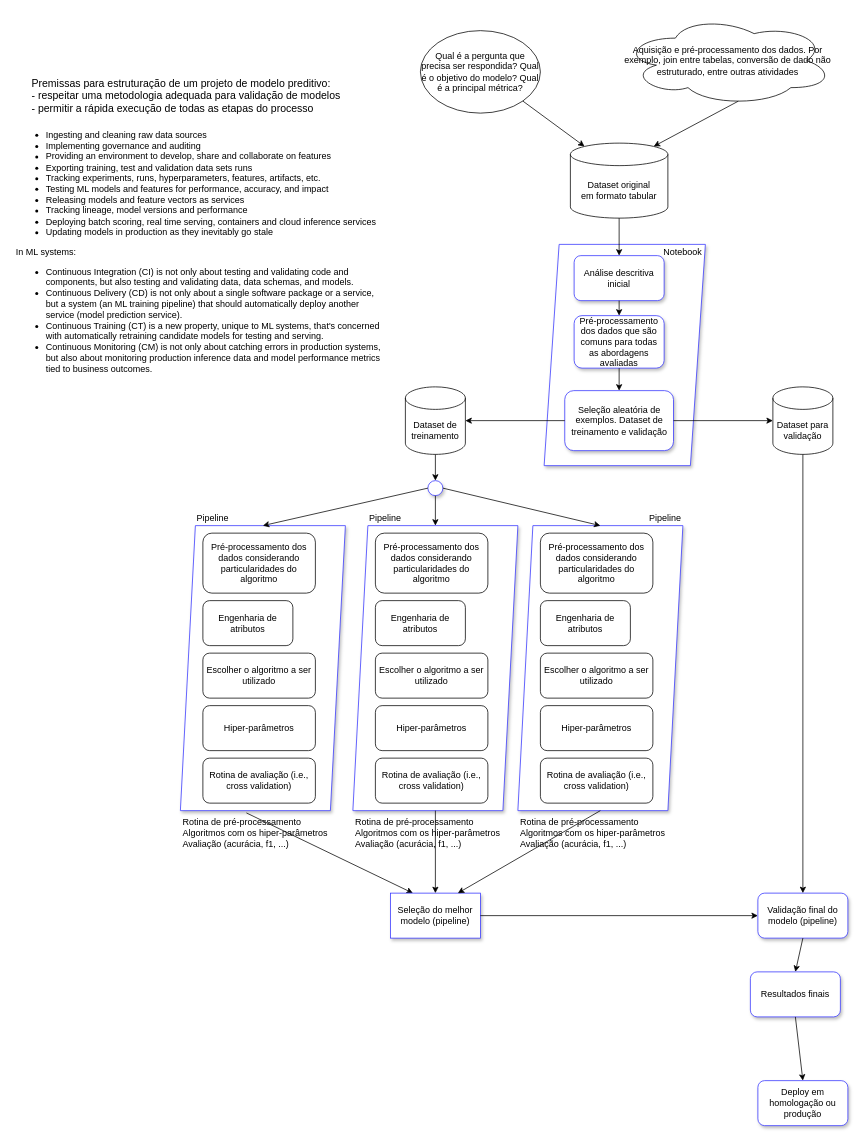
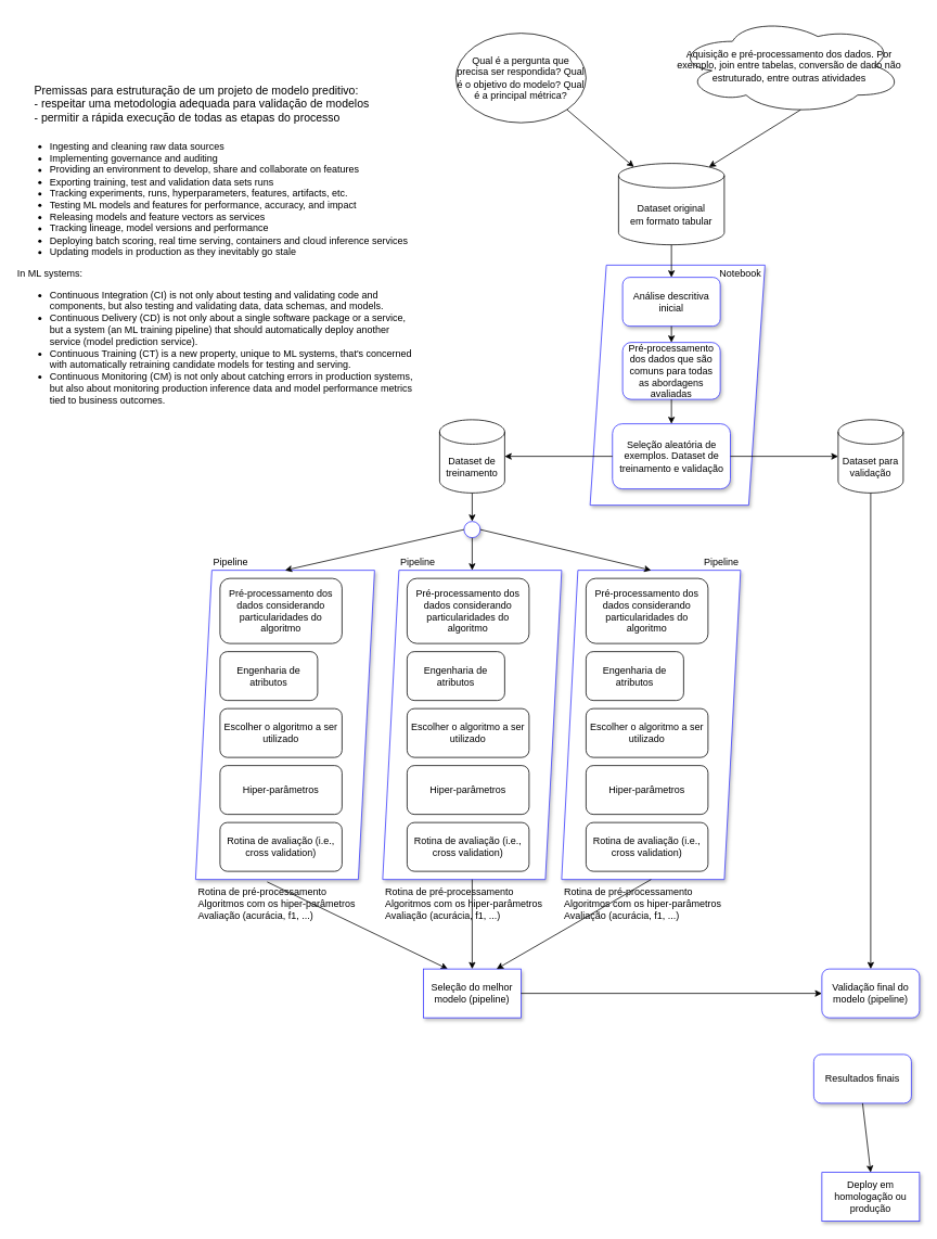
  <mxCell id="0" />
  <mxCell id="1" parent="0" />
  <mxCell id="2" value="" style="shape=parallelogram;perimeter=parallelogramPerimeter;whiteSpace=wrap;html=1;fixedSize=1;shadow=1;strokeColor=#3333FF;" parent="1" vertex="1"><mxGeometry x="725" y="325" width="215" height="295" as="geometry" /></mxCell>
- <mxCell id="3" value="Dataset original&lt;br&gt;em formato tabular" style="shape=cylinder3;whiteSpace=wrap;html=1;boundedLbl=1;backgroundOutline=1;size=15;" parent="1" vertex="1"><mxGeometry x="760" y="190" width="130" height="100" as="geometry" /></mxCell>
+ <mxCell id="3" value="Dataset original&lt;br&gt;em formato tabular" style="shape=cylinder3;whiteSpace=wrap;html=1;boundedLbl=1;backgroundOutline=1;size=15;" parent="1" vertex="1"><mxGeometry x="760" y="200" width="130" height="100" as="geometry" /></mxCell>
  <mxCell id="4" value="Seleção aleatória de exemplos. Dataset de treinamento e validação" style="rounded=1;whiteSpace=wrap;html=1;shadow=1;strokeColor=#3333FF;" parent="1" vertex="1"><mxGeometry x="752.5" y="520" width="145" height="80" as="geometry" /></mxCell>
  <mxCell id="5" value="Dataset para validação" style="shape=cylinder3;whiteSpace=wrap;html=1;boundedLbl=1;backgroundOutline=1;size=15;" parent="1" vertex="1"><mxGeometry x="1030" y="515" width="80" height="90" as="geometry" /></mxCell>
  <mxCell id="6" value="" style="endArrow=classic;html=1;entryX=0;entryY=0.5;entryDx=0;entryDy=0;entryPerimeter=0;" parent="1" source="4" target="5" edge="1"><mxGeometry width="50" height="50" relative="1" as="geometry"><mxPoint x="835" y="275" as="sourcePoint" /><mxPoint x="835" y="315" as="targetPoint" /></mxGeometry></mxCell>
  <mxCell id="7" value="Análise descritiva inicial" style="rounded=1;whiteSpace=wrap;html=1;shadow=1;strokeColor=#3333FF;" parent="1" vertex="1"><mxGeometry x="765" y="340" width="120" height="60" as="geometry" /></mxCell>
  <mxCell id="8" value="" style="endArrow=classic;html=1;exitX=0.5;exitY=1;exitDx=0;exitDy=0;exitPerimeter=0;" parent="1" source="3" target="7" edge="1"><mxGeometry width="50" height="50" relative="1" as="geometry"><mxPoint x="570" y="440" as="sourcePoint" /><mxPoint x="620" y="390" as="targetPoint" /></mxGeometry></mxCell>
  <mxCell id="9" value="Aquisição e pré-processamento dos dados. Por exemplo, join entre tabelas, conversão de dado não estruturado, entre outras atividades" style="ellipse;shape=cloud;whiteSpace=wrap;html=1;" parent="1" vertex="1"><mxGeometry x="830" y="20" width="280" height="120" as="geometry" /></mxCell>
  <mxCell id="10" value="" style="endArrow=classic;html=1;exitX=0.55;exitY=0.95;exitDx=0;exitDy=0;exitPerimeter=0;entryX=0.855;entryY=0;entryDx=0;entryDy=4.35;entryPerimeter=0;" parent="1" source="9" target="3" edge="1"><mxGeometry width="50" height="50" relative="1" as="geometry"><mxPoint x="500" y="350" as="sourcePoint" /><mxPoint x="550" y="300" as="targetPoint" /></mxGeometry></mxCell>
  <mxCell id="11" value="" style="endArrow=classic;html=1;exitX=0.5;exitY=1;exitDx=0;exitDy=0;" parent="1" source="7" target="18" edge="1"><mxGeometry width="50" height="50" relative="1" as="geometry"><mxPoint x="620" y="560" as="sourcePoint" /><mxPoint x="670" y="510" as="targetPoint" /></mxGeometry></mxCell>
  <mxCell id="12" value="Dataset de treinamento" style="shape=cylinder3;whiteSpace=wrap;html=1;boundedLbl=1;backgroundOutline=1;size=15;" parent="1" vertex="1"><mxGeometry x="540" y="515" width="80" height="90" as="geometry" /></mxCell>
  <mxCell id="13" value="" style="endArrow=classic;html=1;exitX=0;exitY=0.5;exitDx=0;exitDy=0;" parent="1" source="4" target="12" edge="1"><mxGeometry width="50" height="50" relative="1" as="geometry"><mxPoint x="650" y="385" as="sourcePoint" /><mxPoint x="700" y="335" as="targetPoint" /></mxGeometry></mxCell>
  <mxCell id="14" value="Qual é a pergunta que precisa ser respondida? Qual é o objetivo do modelo? Qual é a principal métrica?" style="ellipse;whiteSpace=wrap;html=1;" parent="1" vertex="1"><mxGeometry x="560" y="40" width="160" height="110" as="geometry" /></mxCell>
  <mxCell id="15" value="" style="endArrow=classic;html=1;exitX=1;exitY=1;exitDx=0;exitDy=0;entryX=0.145;entryY=0;entryDx=0;entryDy=4.35;entryPerimeter=0;" parent="1" source="14" target="3" edge="1"><mxGeometry width="50" height="50" relative="1" as="geometry"><mxPoint x="590" y="310" as="sourcePoint" /><mxPoint x="640" y="260" as="targetPoint" /></mxGeometry></mxCell>
  <mxCell id="16" value="&lt;font style=&quot;font-size: 14px&quot;&gt;&lt;br&gt;&lt;br&gt;&lt;br&gt;Premissas para estruturação de um projeto de modelo preditivo:&amp;nbsp;&lt;br&gt;- respeitar uma metodologia adequada para validação de modelos&lt;br&gt;- permitir a rápida execução de todas as etapas do processo&lt;br&gt;&lt;br&gt;&lt;/font&gt;" style="text;html=1;strokeColor=none;fillColor=none;align=left;verticalAlign=middle;whiteSpace=wrap;rounded=0;" parent="1" vertex="1"><mxGeometry x="40" y="100" width="585" height="20" as="geometry" /></mxCell>
  <mxCell id="17" value="Notebook" style="text;html=1;strokeColor=none;fillColor=none;align=center;verticalAlign=middle;whiteSpace=wrap;rounded=0;shadow=1;" parent="1" vertex="1"><mxGeometry x="860" y="325" width="100" height="20" as="geometry" /></mxCell>
  <mxCell id="18" value="Pré-processamento dos dados que são comuns para todas as abordagens avaliadas" style="rounded=1;whiteSpace=wrap;html=1;shadow=1;strokeColor=#3333FF;" parent="1" vertex="1"><mxGeometry x="765" y="420" width="120" height="70" as="geometry" /></mxCell>
  <mxCell id="19" value="" style="endArrow=classic;html=1;exitX=0.5;exitY=1;exitDx=0;exitDy=0;" parent="1" source="18" target="4" edge="1"><mxGeometry width="50" height="50" relative="1" as="geometry"><mxPoint x="550" y="410" as="sourcePoint" /><mxPoint x="600" y="360" as="targetPoint" /></mxGeometry></mxCell>
  <mxCell id="20" value="" style="group" parent="1" vertex="1" connectable="0"><mxGeometry x="240" y="700" width="220" height="380" as="geometry" /></mxCell>
  <mxCell id="21" value="" style="shape=parallelogram;perimeter=parallelogramPerimeter;whiteSpace=wrap;html=1;fixedSize=1;shadow=1;strokeColor=#3333FF;" parent="20" vertex="1"><mxGeometry width="220" height="380" as="geometry" /></mxCell>
  <mxCell id="22" value="Engenharia de atributos" style="rounded=1;whiteSpace=wrap;html=1;" parent="20" vertex="1"><mxGeometry x="30" y="100" width="120" height="60" as="geometry" /></mxCell>
  <mxCell id="23" value="Pré-processamento dos dados considerando particularidades do algoritmo" style="rounded=1;whiteSpace=wrap;html=1;" parent="20" vertex="1"><mxGeometry x="30" y="10" width="150" height="80" as="geometry" /></mxCell>
  <mxCell id="24" value="Escolher o algoritmo a ser utilizado" style="rounded=1;whiteSpace=wrap;html=1;" parent="20" vertex="1"><mxGeometry x="30" y="170" width="150" height="60" as="geometry" /></mxCell>
  <mxCell id="25" value="Hiper-parâmetros" style="rounded=1;whiteSpace=wrap;html=1;" parent="20" vertex="1"><mxGeometry x="30" y="240" width="150" height="60" as="geometry" /></mxCell>
  <mxCell id="26" value="Rotina de avaliação (i.e., cross validation)" style="rounded=1;whiteSpace=wrap;html=1;" parent="20" vertex="1"><mxGeometry x="30" y="310" width="150" height="60" as="geometry" /></mxCell>
  <mxCell id="27" value="&lt;div style=&quot;text-align: left&quot;&gt;Rotina de pré-processamento&lt;/div&gt;&lt;div style=&quot;text-align: left&quot;&gt;&lt;span&gt;Algoritmos com os hiper-parâmetros&lt;/span&gt;&lt;/div&gt;&lt;div style=&quot;text-align: left&quot;&gt;Avaliação (acurácia, f1, ...)&lt;br&gt;&lt;/div&gt;" style="text;html=1;strokeColor=none;fillColor=none;align=center;verticalAlign=middle;whiteSpace=wrap;rounded=0;shadow=1;" parent="1" vertex="1"><mxGeometry x="240" y="1100" width="200" height="20" as="geometry" /></mxCell>
  <mxCell id="28" value="" style="group" parent="1" vertex="1" connectable="0"><mxGeometry x="470" y="700" width="220" height="380" as="geometry" /></mxCell>
  <mxCell id="29" value="" style="shape=parallelogram;perimeter=parallelogramPerimeter;whiteSpace=wrap;html=1;fixedSize=1;shadow=1;strokeColor=#3333FF;" parent="28" vertex="1"><mxGeometry width="220" height="380" as="geometry" /></mxCell>
  <mxCell id="30" value="Engenharia de atributos" style="rounded=1;whiteSpace=wrap;html=1;" parent="28" vertex="1"><mxGeometry x="30" y="100" width="120" height="60" as="geometry" /></mxCell>
  <mxCell id="31" value="Pré-processamento dos dados considerando particularidades do algoritmo" style="rounded=1;whiteSpace=wrap;html=1;" parent="28" vertex="1"><mxGeometry x="30" y="10" width="150" height="80" as="geometry" /></mxCell>
  <mxCell id="32" value="Escolher o algoritmo a ser utilizado" style="rounded=1;whiteSpace=wrap;html=1;" parent="28" vertex="1"><mxGeometry x="30" y="170" width="150" height="60" as="geometry" /></mxCell>
  <mxCell id="33" value="Hiper-parâmetros" style="rounded=1;whiteSpace=wrap;html=1;" parent="28" vertex="1"><mxGeometry x="30" y="240" width="150" height="60" as="geometry" /></mxCell>
  <mxCell id="34" value="Rotina de avaliação (i.e., cross validation)" style="rounded=1;whiteSpace=wrap;html=1;" parent="28" vertex="1"><mxGeometry x="30" y="310" width="150" height="60" as="geometry" /></mxCell>
  <mxCell id="35" value="&lt;div style=&quot;text-align: left&quot;&gt;Rotina de pré-processamento&lt;/div&gt;&lt;div style=&quot;text-align: left&quot;&gt;&lt;span&gt;Algoritmos com os hiper-parâmetros&lt;/span&gt;&lt;/div&gt;&lt;div style=&quot;text-align: left&quot;&gt;Avaliação (acurácia, f1, ...)&lt;br&gt;&lt;/div&gt;" style="text;html=1;strokeColor=none;fillColor=none;align=center;verticalAlign=middle;whiteSpace=wrap;rounded=0;shadow=1;" parent="1" vertex="1"><mxGeometry x="470" y="1100" width="200" height="20" as="geometry" /></mxCell>
  <mxCell id="36" value="" style="group" parent="1" vertex="1" connectable="0"><mxGeometry x="690" y="700" width="220" height="380" as="geometry" /></mxCell>
  <mxCell id="37" value="" style="shape=parallelogram;perimeter=parallelogramPerimeter;whiteSpace=wrap;html=1;fixedSize=1;shadow=1;strokeColor=#3333FF;" parent="36" vertex="1"><mxGeometry width="220" height="380" as="geometry" /></mxCell>
  <mxCell id="38" value="Engenharia de atributos" style="rounded=1;whiteSpace=wrap;html=1;" parent="36" vertex="1"><mxGeometry x="30" y="100" width="120" height="60" as="geometry" /></mxCell>
  <mxCell id="39" value="Pré-processamento dos dados considerando particularidades do algoritmo" style="rounded=1;whiteSpace=wrap;html=1;" parent="36" vertex="1"><mxGeometry x="30" y="10" width="150" height="80" as="geometry" /></mxCell>
  <mxCell id="40" value="Escolher o algoritmo a ser utilizado" style="rounded=1;whiteSpace=wrap;html=1;" parent="36" vertex="1"><mxGeometry x="30" y="170" width="150" height="60" as="geometry" /></mxCell>
  <mxCell id="41" value="Hiper-parâmetros" style="rounded=1;whiteSpace=wrap;html=1;" parent="36" vertex="1"><mxGeometry x="30" y="240" width="150" height="60" as="geometry" /></mxCell>
  <mxCell id="42" value="Rotina de avaliação (i.e., cross validation)" style="rounded=1;whiteSpace=wrap;html=1;" parent="36" vertex="1"><mxGeometry x="30" y="310" width="150" height="60" as="geometry" /></mxCell>
  <mxCell id="43" value="&lt;div style=&quot;text-align: left&quot;&gt;Rotina de pré-processamento&lt;/div&gt;&lt;div style=&quot;text-align: left&quot;&gt;&lt;span&gt;Algoritmos com os hiper-parâmetros&lt;/span&gt;&lt;/div&gt;&lt;div style=&quot;text-align: left&quot;&gt;Avaliação (acurácia, f1, ...)&lt;br&gt;&lt;/div&gt;" style="text;html=1;strokeColor=none;fillColor=none;align=center;verticalAlign=middle;whiteSpace=wrap;rounded=0;shadow=1;" parent="1" vertex="1"><mxGeometry x="690" y="1100" width="200" height="20" as="geometry" /></mxCell>
  <mxCell id="44" value="" style="ellipse;whiteSpace=wrap;html=1;aspect=fixed;shadow=1;strokeColor=#3333FF;" parent="1" vertex="1"><mxGeometry x="570" y="640" width="20" height="20" as="geometry" /></mxCell>
  <mxCell id="45" value="" style="endArrow=classic;html=1;exitX=0.5;exitY=1;exitDx=0;exitDy=0;exitPerimeter=0;entryX=0.5;entryY=0;entryDx=0;entryDy=0;" parent="1" source="12" target="44" edge="1"><mxGeometry width="50" height="50" relative="1" as="geometry"><mxPoint x="320" y="680" as="sourcePoint" /><mxPoint x="370" y="630" as="targetPoint" /></mxGeometry></mxCell>
  <mxCell id="46" value="" style="endArrow=classic;html=1;exitX=0;exitY=0.5;exitDx=0;exitDy=0;entryX=0.5;entryY=0;entryDx=0;entryDy=0;" parent="1" source="44" target="21" edge="1"><mxGeometry width="50" height="50" relative="1" as="geometry"><mxPoint x="590" y="615" as="sourcePoint" /><mxPoint x="590" y="650" as="targetPoint" /></mxGeometry></mxCell>
  <mxCell id="47" value="" style="endArrow=classic;html=1;exitX=0;exitY=0.5;exitDx=0;exitDy=0;entryX=0.5;entryY=0;entryDx=0;entryDy=0;" parent="1" target="29" edge="1"><mxGeometry width="50" height="50" relative="1" as="geometry"><mxPoint x="580" y="660" as="sourcePoint" /><mxPoint x="360" y="710" as="targetPoint" /></mxGeometry></mxCell>
  <mxCell id="48" value="" style="endArrow=classic;html=1;exitX=1;exitY=0.5;exitDx=0;exitDy=0;entryX=0.5;entryY=0;entryDx=0;entryDy=0;" parent="1" source="44" target="37" edge="1"><mxGeometry width="50" height="50" relative="1" as="geometry"><mxPoint x="590" y="670" as="sourcePoint" /><mxPoint x="590" y="710" as="targetPoint" /></mxGeometry></mxCell>
  <mxCell id="49" value="Pipeline" style="text;html=1;strokeColor=none;fillColor=none;align=left;verticalAlign=middle;whiteSpace=wrap;rounded=0;shadow=1;" parent="1" vertex="1"><mxGeometry x="260" y="680" width="100" height="20" as="geometry" /></mxCell>
  <mxCell id="50" value="Pipeline" style="text;html=1;strokeColor=none;fillColor=none;align=left;verticalAlign=middle;whiteSpace=wrap;rounded=0;shadow=1;" parent="1" vertex="1"><mxGeometry x="490" y="680" width="100" height="20" as="geometry" /></mxCell>
  <mxCell id="51" value="Pipeline" style="text;html=1;strokeColor=none;fillColor=none;align=right;verticalAlign=middle;whiteSpace=wrap;rounded=0;shadow=1;" parent="1" vertex="1"><mxGeometry x="810" y="680" width="100" height="20" as="geometry" /></mxCell>
  <mxCell id="52" value="" style="endArrow=classic;html=1;exitX=0.4;exitY=1.008;exitDx=0;exitDy=0;exitPerimeter=0;entryX=0.25;entryY=0;entryDx=0;entryDy=0;" parent="1" source="21" target="53" edge="1"><mxGeometry width="50" height="50" relative="1" as="geometry"><mxPoint x="390" y="1230" as="sourcePoint" /><mxPoint x="570" y="1210" as="targetPoint" /></mxGeometry></mxCell>
  <mxCell id="53" value="Seleção do melhor modelo (pipeline)" style="whiteSpace=wrap;html=1;shadow=1;strokeColor=#3333FF;rounded=0;" parent="1" vertex="1"><mxGeometry x="520" y="1190" width="120" height="60" as="geometry" /></mxCell>
  <mxCell id="54" value="" style="endArrow=classic;html=1;exitX=0.5;exitY=1;exitDx=0;exitDy=0;entryX=0.5;entryY=0;entryDx=0;entryDy=0;" parent="1" source="29" target="53" edge="1"><mxGeometry width="50" height="50" relative="1" as="geometry"><mxPoint x="338" y="1093.04" as="sourcePoint" /><mxPoint x="550" y="1200" as="targetPoint" /></mxGeometry></mxCell>
  <mxCell id="55" value="" style="endArrow=classic;html=1;exitX=0.5;exitY=1;exitDx=0;exitDy=0;entryX=0.75;entryY=0;entryDx=0;entryDy=0;" parent="1" source="37" target="53" edge="1"><mxGeometry width="50" height="50" relative="1" as="geometry"><mxPoint x="590" y="1090" as="sourcePoint" /><mxPoint x="590" y="1200" as="targetPoint" /></mxGeometry></mxCell>
  <mxCell id="56" value="" style="endArrow=classic;html=1;exitX=1;exitY=0.5;exitDx=0;exitDy=0;entryX=0;entryY=0.5;entryDx=0;entryDy=0;" parent="1" source="53" target="57" edge="1"><mxGeometry width="50" height="50" relative="1" as="geometry"><mxPoint x="760" y="1250" as="sourcePoint" /><mxPoint x="970" y="1220" as="targetPoint" /></mxGeometry></mxCell>
  <mxCell id="57" value="Validação final do modelo (pipeline)" style="rounded=1;whiteSpace=wrap;html=1;shadow=1;strokeColor=#3333FF;" parent="1" vertex="1"><mxGeometry x="1010" y="1190" width="120" height="60" as="geometry" /></mxCell>
  <mxCell id="58" value="" style="endArrow=classic;html=1;exitX=0.5;exitY=1;exitDx=0;exitDy=0;exitPerimeter=0;" parent="1" source="5" target="57" edge="1"><mxGeometry width="50" height="50" relative="1" as="geometry"><mxPoint x="1060" y="1080" as="sourcePoint" /><mxPoint x="1110" y="1030" as="targetPoint" /></mxGeometry></mxCell>
  <mxCell id="59" value="Resultados finais" style="rounded=1;whiteSpace=wrap;html=1;shadow=1;strokeColor=#3333FF;" parent="1" vertex="1"><mxGeometry x="1000" y="1295" width="120" height="60" as="geometry" /></mxCell>
- <mxCell id="60" value="Deploy em homologação ou produção" style="rounded=1;whiteSpace=wrap;html=1;shadow=1;strokeColor=#3333FF;" parent="1" vertex="1"><mxGeometry x="1010" y="1440" width="120" height="60" as="geometry" /></mxCell>
- <mxCell id="61" value="" style="endArrow=classic;html=1;exitX=0.5;exitY=1;exitDx=0;exitDy=0;entryX=0.5;entryY=0;entryDx=0;entryDy=0;" parent="1" source="57" target="59" edge="1"><mxGeometry width="50" height="50" relative="1" as="geometry"><mxPoint x="1000" y="1510" as="sourcePoint" /><mxPoint x="1050" y="1460" as="targetPoint" /></mxGeometry></mxCell>
+ <mxCell id="60" value="Deploy em homologação ou produção" style="whiteSpace=wrap;html=1;shadow=1;strokeColor=#3333FF;rounded=0;" parent="1" vertex="1"><mxGeometry x="1010" y="1440" width="120" height="60" as="geometry" /></mxCell>
  <mxCell id="62" value="" style="endArrow=classic;html=1;exitX=0.5;exitY=1;exitDx=0;exitDy=0;entryX=0.5;entryY=0;entryDx=0;entryDy=0;" parent="1" source="59" target="60" edge="1"><mxGeometry width="50" height="50" relative="1" as="geometry"><mxPoint x="1080" y="1260" as="sourcePoint" /><mxPoint x="1080" y="1330" as="targetPoint" /></mxGeometry></mxCell>
  <mxCell id="63" value="&lt;br&gt;&lt;ul class=&quot;ul1&quot;&gt;&lt;li class=&quot;li1&quot; style=&quot;text-align: left&quot;&gt;&lt;span class=&quot;s1&quot;&gt;&lt;/span&gt;Ingesting and cleaning raw data sources&lt;br&gt;&lt;/li&gt;&lt;li class=&quot;li1&quot; style=&quot;text-align: left&quot;&gt;&lt;span class=&quot;s1&quot;&gt;&lt;/span&gt;Implementing governance and auditing&lt;br&gt;&lt;/li&gt;&lt;li class=&quot;li1&quot; style=&quot;text-align: left&quot;&gt;&lt;span class=&quot;s1&quot;&gt;&lt;/span&gt;Providing an environment to develop, share and collaborate on features&lt;br&gt;&lt;/li&gt;&lt;li class=&quot;li1&quot; style=&quot;text-align: left&quot;&gt;&lt;span class=&quot;s1&quot;&gt;&lt;/span&gt;Exporting training, test and validation data sets runs&lt;br&gt;&lt;/li&gt;&lt;li class=&quot;li1&quot; style=&quot;text-align: left&quot;&gt;&lt;span class=&quot;s1&quot;&gt;&lt;/span&gt;Tracking experiments, runs, hyperparameters, features, artifacts, etc.&lt;br&gt;&lt;/li&gt;&lt;li class=&quot;li1&quot; style=&quot;text-align: left&quot;&gt;&lt;span class=&quot;s1&quot;&gt;&lt;/span&gt;Testing ML models and features for performance, accuracy, and impact&lt;br&gt;&lt;/li&gt;&lt;li class=&quot;li1&quot; style=&quot;text-align: left&quot;&gt;&lt;span class=&quot;s1&quot;&gt;&lt;/span&gt;Releasing models and feature vectors as services&lt;br&gt;&lt;/li&gt;&lt;li class=&quot;li1&quot; style=&quot;text-align: left&quot;&gt;&lt;span class=&quot;s1&quot;&gt;&lt;/span&gt;Tracking lineage, model versions and performance&lt;br&gt;&lt;/li&gt;&lt;li class=&quot;li1&quot;&gt;&lt;div style=&quot;text-align: left&quot;&gt;&lt;span&gt;Deploying batch scoring, real time serving, containers and cloud inference services&lt;/span&gt;&lt;/div&gt;&lt;/li&gt;&lt;li class=&quot;li1&quot; style=&quot;text-align: left&quot;&gt;&lt;span class=&quot;s1&quot;&gt;&lt;/span&gt;Updating models in production as they inevitably go stale&lt;/li&gt;&lt;/ul&gt;&lt;p class=&quot;p1&quot; style=&quot;text-align: left&quot;&gt;In ML systems:&lt;/p&gt;&lt;ul class=&quot;ul1&quot;&gt;&lt;li class=&quot;li1&quot;&gt;&lt;div style=&quot;text-align: left&quot;&gt;&lt;span&gt;Continuous Integration (CI) is not only about testing and validating code and components, but also testing and validating data, data schemas, and models.&lt;/span&gt;&lt;/div&gt;&lt;span class=&quot;s1&quot;&gt;&lt;/span&gt;&lt;/li&gt;&lt;li class=&quot;li1&quot;&gt;&lt;div style=&quot;text-align: left&quot;&gt;&lt;span style=&quot;text-align: center&quot;&gt;Continuous Delivery (CD) is not only about a single software package or a service, but a system (an ML training pipeline) that should automatically deploy another service (model prediction service).&lt;/span&gt;&lt;/div&gt;&lt;/li&gt;&lt;li class=&quot;li1&quot;&gt;&lt;div style=&quot;text-align: left&quot;&gt;&lt;span style=&quot;text-align: center&quot;&gt;Continuous Training (CT) is a new property, unique to ML systems, that's concerned with automatically retraining candidate models for testing and serving.&lt;/span&gt;&lt;/div&gt;&lt;/li&gt;&lt;li class=&quot;li1&quot;&gt;&lt;div style=&quot;text-align: left&quot;&gt;&lt;span style=&quot;text-align: center&quot;&gt;Continuous Monitoring (CM) is not only about catching errors in production systems, but also about monitoring production inference data and model performance metrics tied to business outcomes.&lt;/span&gt;&lt;/div&gt;&lt;/li&gt;&lt;br&gt;&lt;/ul&gt;" style="text;html=1;strokeColor=none;fillColor=none;align=center;verticalAlign=middle;whiteSpace=wrap;rounded=0;" parent="1" vertex="1"><mxGeometry x="20" y="165" width="490" height="340" as="geometry" /></mxCell>
